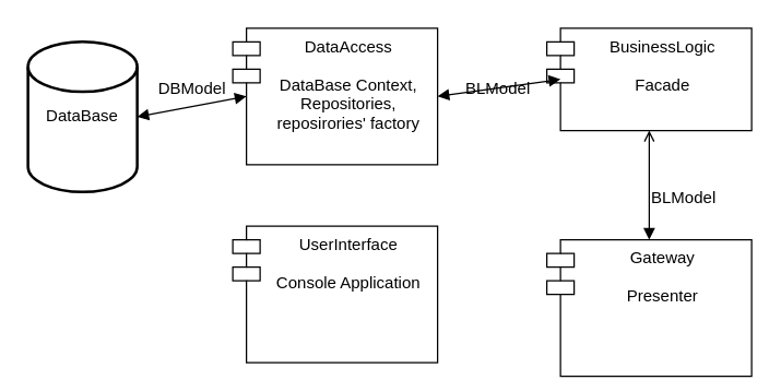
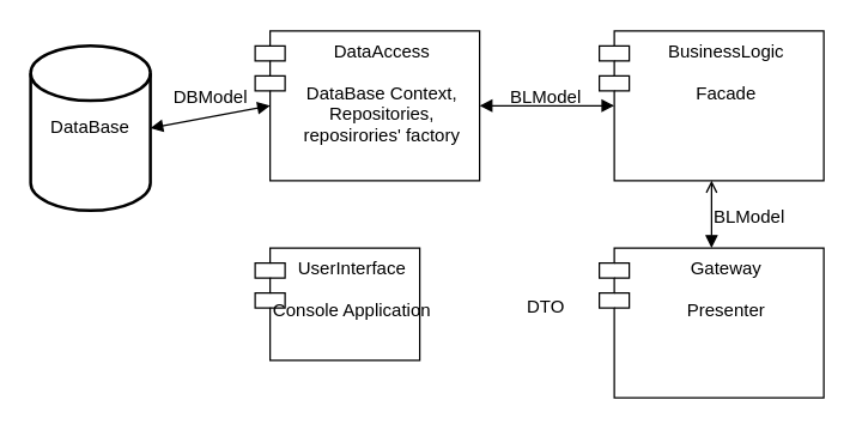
  <mxCell id="0" />
  <mxCell id="1" parent="0" />
  <mxCell id="2" value="DataBase" style="strokeWidth=2;html=1;shape=mxgraph.flowchart.database;whiteSpace=wrap;" parent="1" vertex="1"><mxGeometry x="20" y="30" width="80" height="110" as="geometry" /></mxCell>
  <mxCell id="3" value="DataAccess&#10;&#10;DataBase Context,&#10;Repositories,&#10;reposirories' factory" style="shape=module;align=left;spacingLeft=20;align=center;verticalAlign=top;" parent="1" vertex="1"><mxGeometry x="170" y="20" width="150" height="100" as="geometry" /></mxCell>
  <mxCell id="4" value="" style="endArrow=block;startArrow=block;endFill=1;startFill=1;html=1;rounded=0;exitX=1;exitY=0.5;exitDx=0;exitDy=0;exitPerimeter=0;" parent="1" source="2" edge="1"><mxGeometry width="160" relative="1" as="geometry"><mxPoint x="300" y="75" as="sourcePoint" /><mxPoint x="180" y="70" as="targetPoint" /></mxGeometry></mxCell>
  <mxCell id="5" value="DBModel" style="text;html=1;align=center;verticalAlign=middle;resizable=0;points=[];autosize=1;strokeColor=none;fillColor=none;" parent="1" vertex="1"><mxGeometry x="110" y="55" width="60" height="20" as="geometry" /></mxCell>
- <mxCell id="6" value="BusinessLogic&#10;&#10;Facade" style="shape=module;align=left;spacingLeft=20;align=center;verticalAlign=top;" parent="1" vertex="1"><mxGeometry x="400" y="20" width="150" height="75" as="geometry" /></mxCell>
+ <mxCell id="6" value="BusinessLogic&#10;&#10;Facade" style="shape=module;align=left;spacingLeft=20;align=center;verticalAlign=top;" parent="1" vertex="1"><mxGeometry x="400" y="20" width="150" height="100" as="geometry" /></mxCell>
  <mxCell id="7" value="" style="endArrow=block;startArrow=block;endFill=1;startFill=1;html=1;rounded=0;exitX=1;exitY=0.5;exitDx=0;exitDy=0;entryX=0;entryY=0.5;entryDx=10;entryDy=0;entryPerimeter=0;" parent="1" source="3" target="6" edge="1"><mxGeometry width="160" relative="1" as="geometry"><mxPoint x="300" y="85" as="sourcePoint" /><mxPoint x="460" y="85" as="targetPoint" /></mxGeometry></mxCell>
  <mxCell id="8" value="BLModel" style="text;html=1;align=center;verticalAlign=middle;resizable=0;points=[];autosize=1;strokeColor=none;fillColor=none;" parent="1" vertex="1"><mxGeometry x="334" y="55" width="60" height="20" as="geometry" /></mxCell>
- <mxCell id="9" value="Gateway&#10;&#10;Presenter" style="shape=module;align=left;spacingLeft=20;align=center;verticalAlign=top;" parent="1" vertex="1"><mxGeometry x="400" y="175" width="150" height="100" as="geometry" /></mxCell>
+ <mxCell id="9" value="Gateway&#10;&#10;Presenter" style="shape=module;align=left;spacingLeft=20;align=center;verticalAlign=top;" parent="1" vertex="1"><mxGeometry x="400" y="165" width="150" height="100" as="geometry" /></mxCell>
  <mxCell id="10" value="" style="endArrow=open;startArrow=block;endFill=1;startFill=1;html=1;rounded=0;exitX=0.5;exitY=0;exitDx=0;exitDy=0;entryX=0.5;entryY=1;entryDx=0;entryDy=0;" parent="1" source="9" target="6" edge="1"><mxGeometry width="160" relative="1" as="geometry"><mxPoint x="300" y="135" as="sourcePoint" /><mxPoint x="460" y="135" as="targetPoint" /></mxGeometry></mxCell>
  <mxCell id="11" value="BLModel" style="text;html=1;align=center;verticalAlign=middle;resizable=0;points=[];autosize=1;strokeColor=none;fillColor=none;" parent="1" vertex="1"><mxGeometry x="470" y="135" width="60" height="20" as="geometry" /></mxCell>
- <mxCell id="12" value="UserInterface&#10;&#10;Console Application" style="shape=module;align=left;spacingLeft=20;align=center;verticalAlign=top;" parent="1" vertex="1"><mxGeometry x="170" y="165" width="150" height="100" as="geometry" /></mxCell>
+ <mxCell id="12" value="UserInterface&#10;&#10;Console Application" style="shape=module;align=left;spacingLeft=20;align=center;verticalAlign=top;" parent="1" vertex="1"><mxGeometry x="170" y="165" width="110" height="75" as="geometry" /></mxCell>
+ <mxCell id="13" value="DTO" style="text;html=1;align=center;verticalAlign=middle;resizable=0;points=[];autosize=1;strokeColor=none;fillColor=none;" parent="1" vertex="1"><mxGeometry x="344" y="195" width="40" height="20" as="geometry" /></mxCell>
